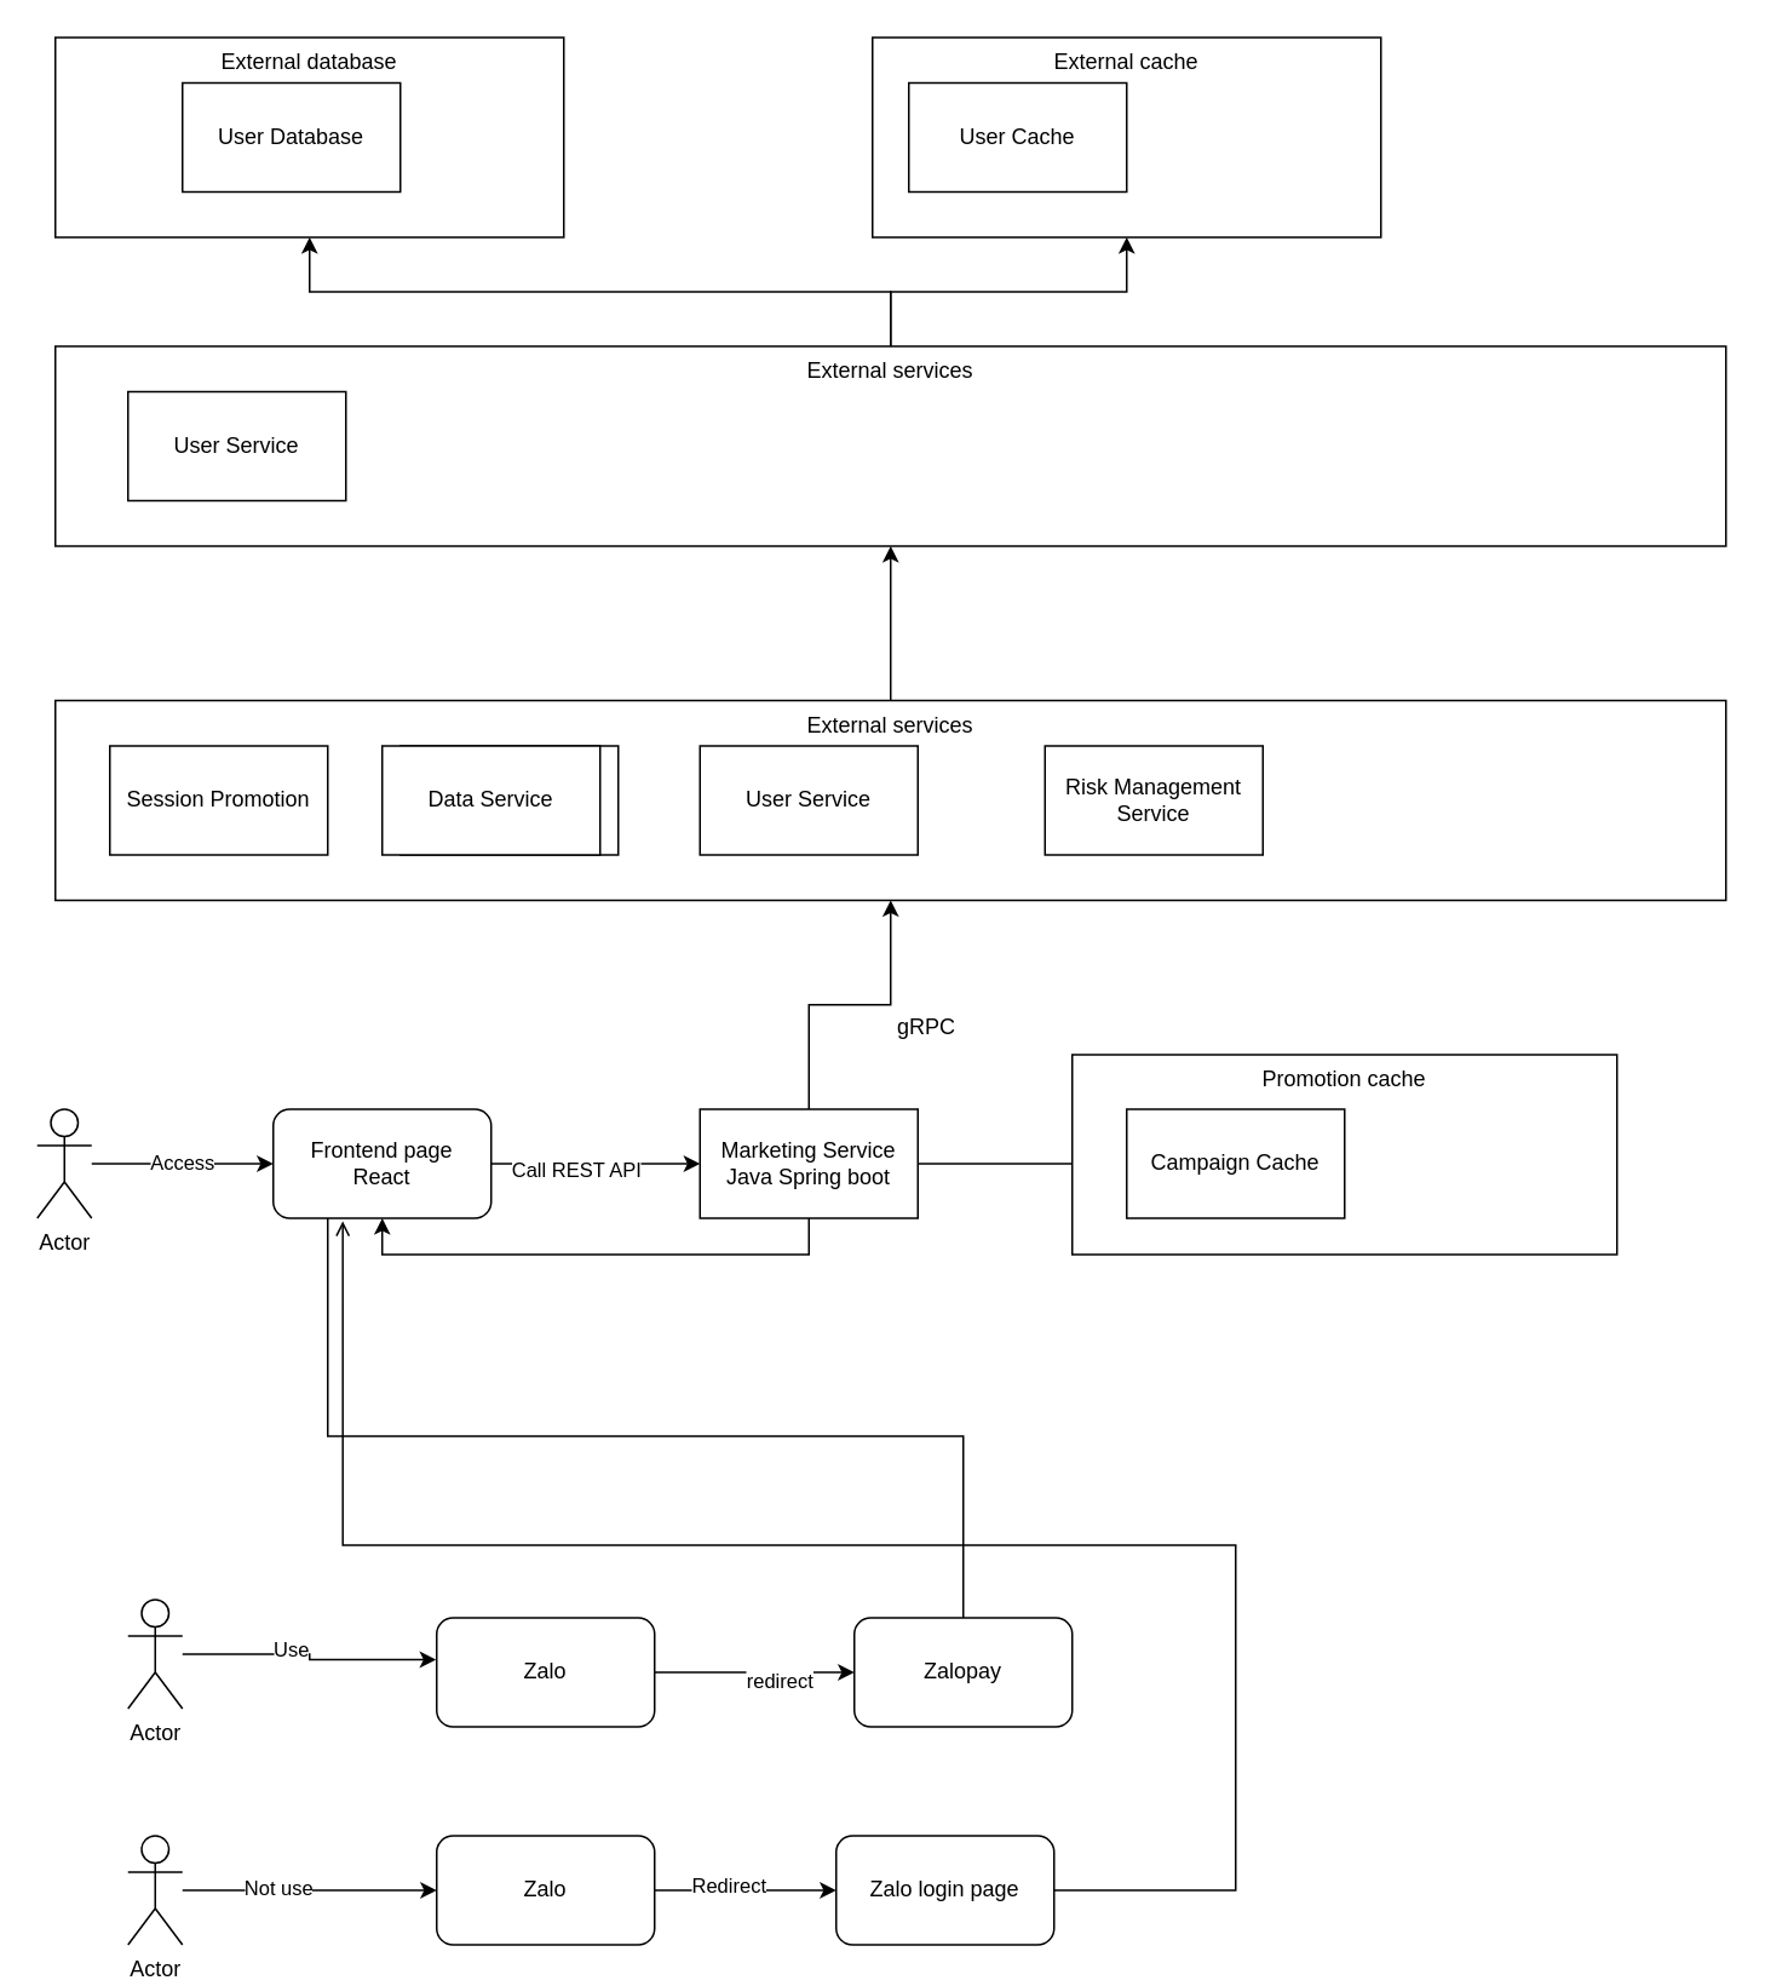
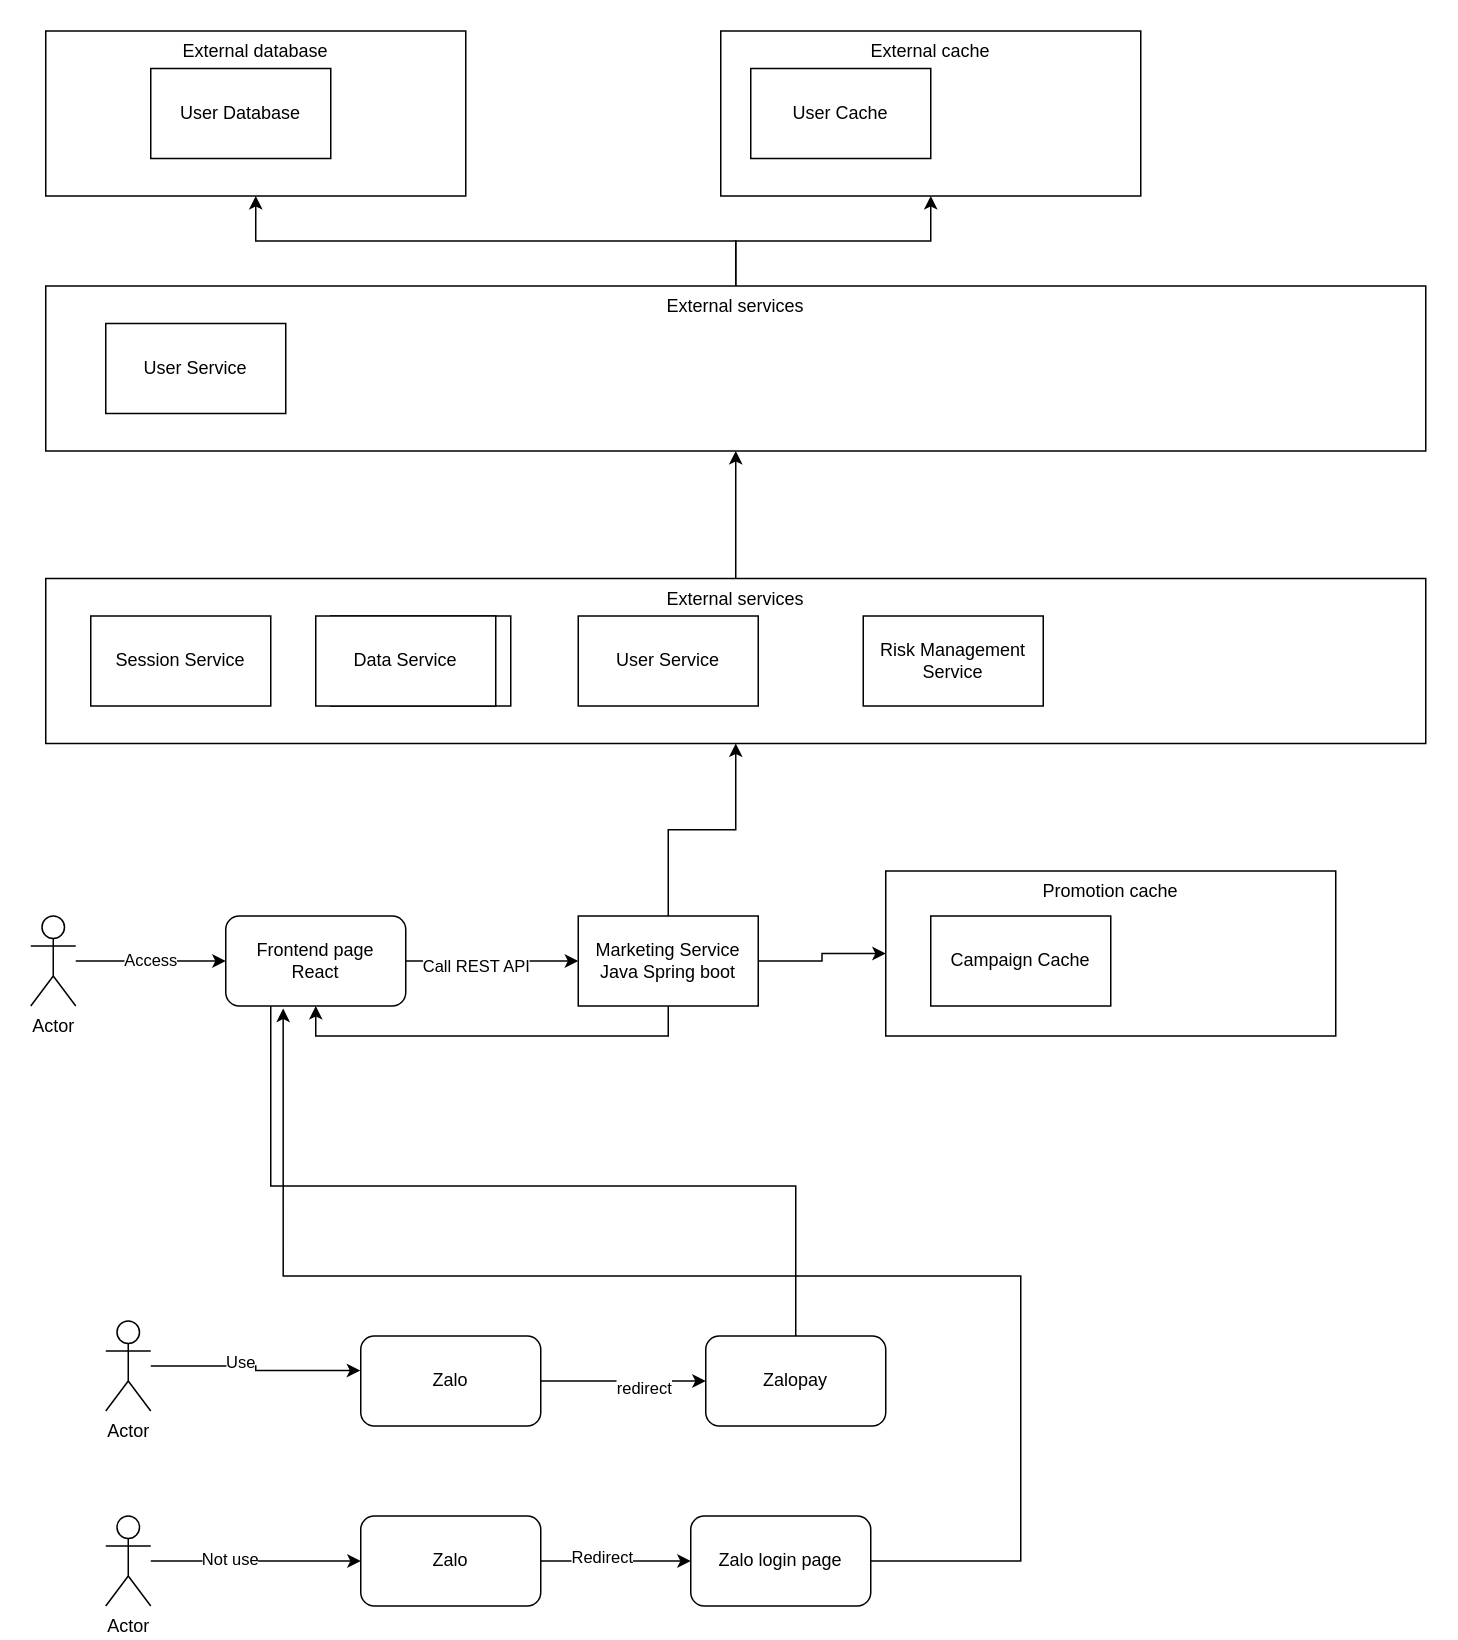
  <mxCell id="0" />
  <mxCell id="1" parent="0" />
  <mxCell id="2" value="" style="edgeStyle=orthogonalEdgeStyle;rounded=0;orthogonalLoop=1;jettySize=auto;html=1;" edge="1" parent="1" source="3" target="37"><mxGeometry relative="1" as="geometry"><Array as="points"><mxPoint x="500" y="300" /><mxPoint x="500" y="300" /></Array></mxGeometry></mxCell>
  <mxCell id="3" value="External services" style="rounded=0;whiteSpace=wrap;html=1;verticalAlign=top;" vertex="1" parent="1"><mxGeometry x="30" y="385" width="920" height="110" as="geometry" /></mxCell>
  <mxCell id="4" style="edgeStyle=orthogonalEdgeStyle;rounded=0;orthogonalLoop=1;jettySize=auto;html=1;entryX=0.5;entryY=1;entryDx=0;entryDy=0;" edge="1" parent="1" source="7" target="3"><mxGeometry relative="1" as="geometry" /></mxCell>
  <mxCell id="5" style="edgeStyle=orthogonalEdgeStyle;rounded=0;orthogonalLoop=1;jettySize=auto;html=1;entryX=0.5;entryY=1;entryDx=0;entryDy=0;exitX=0.5;exitY=1;exitDx=0;exitDy=0;" edge="1" parent="1" source="7" target="13"><mxGeometry relative="1" as="geometry"><mxPoint x="420" y="790" as="targetPoint" /></mxGeometry></mxCell>
- <mxCell id="6" value="" style="edgeStyle=orthogonalEdgeStyle;rounded=0;orthogonalLoop=1;jettySize=auto;html=1;" edge="1" parent="1" source="7" target="44"><mxGeometry relative="1" as="geometry" /></mxCell>
+ <mxCell id="6" value="" style="edgeStyle=orthogonalEdgeStyle;rounded=0;orthogonalLoop=1;jettySize=auto;html=1;" edge="1" parent="1" source="7" target="43"><mxGeometry relative="1" as="geometry" /></mxCell>
  <mxCell id="7" value="Marketing Service&lt;br&gt;Java Spring boot" style="rounded=0;whiteSpace=wrap;html=1;" vertex="1" parent="1"><mxGeometry x="385" y="610" width="120" height="60" as="geometry" /></mxCell>
  <mxCell id="8" value="User Service" style="rounded=0;whiteSpace=wrap;html=1;" vertex="1" parent="1"><mxGeometry x="385" y="410" width="120" height="60" as="geometry" /></mxCell>
  <mxCell id="9" value="Risk Management Service" style="rounded=0;whiteSpace=wrap;html=1;" vertex="1" parent="1"><mxGeometry x="575" y="410" width="120" height="60" as="geometry" /></mxCell>
  <mxCell id="10" value="Data Service" style="rounded=0;whiteSpace=wrap;html=1;" vertex="1" parent="1"><mxGeometry x="220" y="410" width="120" height="60" as="geometry" /></mxCell>
  <mxCell id="11" style="edgeStyle=orthogonalEdgeStyle;rounded=0;orthogonalLoop=1;jettySize=auto;html=1;entryX=0;entryY=0.5;entryDx=0;entryDy=0;" edge="1" parent="1" source="13" target="7"><mxGeometry relative="1" as="geometry" /></mxCell>
  <mxCell id="12" value="Call REST API" style="edgeLabel;html=1;align=center;verticalAlign=middle;resizable=0;points=[];" vertex="1" connectable="0" parent="11"><mxGeometry x="-0.2" y="-3" relative="1" as="geometry"><mxPoint as="offset" /></mxGeometry></mxCell>
  <mxCell id="13" value="Frontend page&lt;br&gt;React" style="rounded=1;whiteSpace=wrap;html=1;" vertex="1" parent="1"><mxGeometry x="150" y="610" width="120" height="60" as="geometry" /></mxCell>
  <mxCell id="14" value="Access" style="edgeStyle=orthogonalEdgeStyle;rounded=0;orthogonalLoop=1;jettySize=auto;html=1;" edge="1" parent="1" source="15" target="13"><mxGeometry relative="1" as="geometry" /></mxCell>
  <mxCell id="15" value="Actor" style="shape=umlActor;verticalLabelPosition=bottom;verticalAlign=top;html=1;outlineConnect=0;" vertex="1" parent="1"><mxGeometry y="610" width="30" height="60" as="geometry" x="20" /></mxCell>
- <mxCell id="16" value="gRPC" style="text;html=1;strokeColor=none;fillColor=none;align=center;verticalAlign=middle;whiteSpace=wrap;rounded=0;" vertex="1" parent="1"><mxGeometry x="480" y="550" width="60" height="30" as="geometry" /></mxCell>
  <mxCell id="17" value="" style="edgeStyle=orthogonalEdgeStyle;rounded=0;orthogonalLoop=1;jettySize=auto;html=1;" edge="1" parent="1" source="19" target="32"><mxGeometry relative="1" as="geometry"><Array as="points"><mxPoint x="410" y="920" /><mxPoint x="410" y="920" /></Array></mxGeometry></mxCell>
  <mxCell id="18" value="redirect" style="edgeLabel;html=1;align=center;verticalAlign=middle;resizable=0;points=[];" vertex="1" connectable="0" parent="17"><mxGeometry x="0.236" y="-4" relative="1" as="geometry"><mxPoint as="offset" /></mxGeometry></mxCell>
  <mxCell id="19" value="Zalo" style="rounded=1;whiteSpace=wrap;html=1;" vertex="1" parent="1"><mxGeometry x="240" y="890" width="120" height="60" as="geometry" /></mxCell>
  <mxCell id="20" style="edgeStyle=orthogonalEdgeStyle;rounded=0;orthogonalLoop=1;jettySize=auto;html=1;entryX=-0.003;entryY=0.383;entryDx=0;entryDy=0;entryPerimeter=0;" edge="1" parent="1" source="22" target="19"><mxGeometry relative="1" as="geometry" /></mxCell>
  <mxCell id="21" value="Use" style="edgeLabel;html=1;align=center;verticalAlign=middle;resizable=0;points=[];" vertex="1" connectable="0" parent="20"><mxGeometry x="-0.173" y="3" relative="1" as="geometry"><mxPoint as="offset" /></mxGeometry></mxCell>
  <mxCell id="22" value="Actor" style="shape=umlActor;verticalLabelPosition=bottom;verticalAlign=top;html=1;outlineConnect=0;" vertex="1" parent="1"><mxGeometry x="70" y="880" width="30" height="60" as="geometry" /></mxCell>
  <mxCell id="23" value="" style="edgeStyle=orthogonalEdgeStyle;rounded=0;orthogonalLoop=1;jettySize=auto;html=1;" edge="1" parent="1" source="25" target="30"><mxGeometry relative="1" as="geometry" /></mxCell>
  <mxCell id="24" value="Redirect" style="edgeLabel;html=1;align=center;verticalAlign=middle;resizable=0;points=[];" vertex="1" connectable="0" parent="23"><mxGeometry x="-0.2" y="3" relative="1" as="geometry"><mxPoint as="offset" /></mxGeometry></mxCell>
  <mxCell id="25" value="Zalo" style="rounded=1;whiteSpace=wrap;html=1;" vertex="1" parent="1"><mxGeometry x="240" y="1010" width="120" height="60" as="geometry" /></mxCell>
  <mxCell id="26" style="edgeStyle=orthogonalEdgeStyle;rounded=0;orthogonalLoop=1;jettySize=auto;html=1;entryX=0;entryY=0.5;entryDx=0;entryDy=0;" edge="1" parent="1" source="28" target="25"><mxGeometry relative="1" as="geometry" /></mxCell>
  <mxCell id="27" value="Not use" style="edgeLabel;html=1;align=center;verticalAlign=middle;resizable=0;points=[];" vertex="1" connectable="0" parent="26"><mxGeometry x="-0.257" y="2" relative="1" as="geometry"><mxPoint as="offset" /></mxGeometry></mxCell>
  <mxCell id="28" value="Actor" style="shape=umlActor;verticalLabelPosition=bottom;verticalAlign=top;html=1;outlineConnect=0;" vertex="1" parent="1"><mxGeometry x="70" y="1010" width="30" height="60" as="geometry" /></mxCell>
- <mxCell id="29" style="edgeStyle=orthogonalEdgeStyle;rounded=0;orthogonalLoop=1;jettySize=auto;html=1;entryX=0.319;entryY=1.028;entryDx=0;entryDy=0;entryPerimeter=0;endArrow=open;" edge="1" parent="1" source="30" target="13"><mxGeometry relative="1" as="geometry"><Array as="points"><mxPoint x="680" y="1040" /><mxPoint x="680" y="850" /><mxPoint x="188" y="850" /></Array></mxGeometry></mxCell>
+ <mxCell id="29" style="edgeStyle=orthogonalEdgeStyle;rounded=0;orthogonalLoop=1;jettySize=auto;html=1;entryX=0.319;entryY=1.028;entryDx=0;entryDy=0;entryPerimeter=0;" edge="1" parent="1" source="30" target="13"><mxGeometry relative="1" as="geometry"><Array as="points"><mxPoint x="680" y="1040" /><mxPoint x="680" y="850" /><mxPoint x="188" y="850" /></Array></mxGeometry></mxCell>
  <mxCell id="30" value="Zalo login page" style="rounded=1;whiteSpace=wrap;html=1;" vertex="1" parent="1"><mxGeometry x="460" y="1010" width="120" height="60" as="geometry" /></mxCell>
  <mxCell id="31" style="edgeStyle=orthogonalEdgeStyle;rounded=0;orthogonalLoop=1;jettySize=auto;html=1;entryX=0.25;entryY=1;entryDx=0;entryDy=0;endArrow=none;" edge="1" parent="1" source="32" target="13"><mxGeometry relative="1" as="geometry"><Array as="points"><mxPoint x="530" y="790" /><mxPoint x="180" y="790" /></Array></mxGeometry></mxCell>
  <mxCell id="32" value="Zalopay" style="rounded=1;whiteSpace=wrap;html=1;" vertex="1" parent="1"><mxGeometry x="470" y="890" width="120" height="60" as="geometry" /></mxCell>
  <mxCell id="33" value="Data Service" style="rounded=0;whiteSpace=wrap;html=1;" vertex="1" parent="1"><mxGeometry x="210" y="410" width="120" height="60" as="geometry" /></mxCell>
- <mxCell id="34" value="Session Promotion" style="rounded=0;whiteSpace=wrap;html=1;" vertex="1" parent="1"><mxGeometry x="60" y="410" width="120" height="60" as="geometry" /></mxCell>
+ <mxCell id="34" value="Session Service" style="rounded=0;whiteSpace=wrap;html=1;" vertex="1" parent="1"><mxGeometry x="60" y="410" width="120" height="60" as="geometry" /></mxCell>
  <mxCell id="35" style="edgeStyle=orthogonalEdgeStyle;rounded=0;orthogonalLoop=1;jettySize=auto;html=1;entryX=0.5;entryY=1;entryDx=0;entryDy=0;" edge="1" parent="1" source="37" target="39"><mxGeometry relative="1" as="geometry" /></mxCell>
  <mxCell id="36" style="edgeStyle=orthogonalEdgeStyle;rounded=0;orthogonalLoop=1;jettySize=auto;html=1;entryX=0.5;entryY=1;entryDx=0;entryDy=0;" edge="1" parent="1" source="37" target="41"><mxGeometry relative="1" as="geometry" /></mxCell>
  <mxCell id="37" value="External services" style="rounded=0;whiteSpace=wrap;html=1;verticalAlign=top;" vertex="1" parent="1"><mxGeometry x="30" y="190" width="920" height="110" as="geometry" /></mxCell>
  <mxCell id="38" value="User Service" style="rounded=0;whiteSpace=wrap;html=1;" vertex="1" parent="1"><mxGeometry x="70" y="215" width="120" height="60" as="geometry" /></mxCell>
  <mxCell id="39" value="External database" style="rounded=0;whiteSpace=wrap;html=1;verticalAlign=top;" vertex="1" parent="1"><mxGeometry x="30" y="20" width="280" height="110" as="geometry" /></mxCell>
  <mxCell id="40" value="User Database" style="rounded=0;whiteSpace=wrap;html=1;" vertex="1" parent="1"><mxGeometry x="100" y="45" width="120" height="60" as="geometry" /></mxCell>
  <mxCell id="41" value="External cache" style="rounded=0;whiteSpace=wrap;html=1;verticalAlign=top;" vertex="1" parent="1"><mxGeometry x="480" y="20" width="280" height="110" as="geometry" /></mxCell>
  <mxCell id="42" value="User Cache" style="rounded=0;whiteSpace=wrap;html=1;" vertex="1" parent="1"><mxGeometry x="500" y="45" width="120" height="60" as="geometry" /></mxCell>
  <mxCell id="43" value="Promotion cache" style="rounded=0;whiteSpace=wrap;html=1;verticalAlign=top;" vertex="1" parent="1"><mxGeometry x="590" y="580" width="300" height="110" as="geometry" /></mxCell>
  <mxCell id="44" value="Campaign Cache" style="rounded=0;whiteSpace=wrap;html=1;" vertex="1" parent="1"><mxGeometry x="620" y="610" width="120" height="60" as="geometry" /></mxCell>
